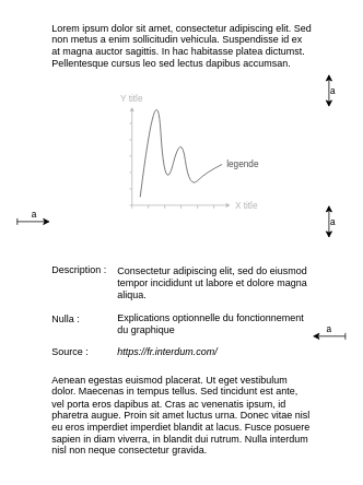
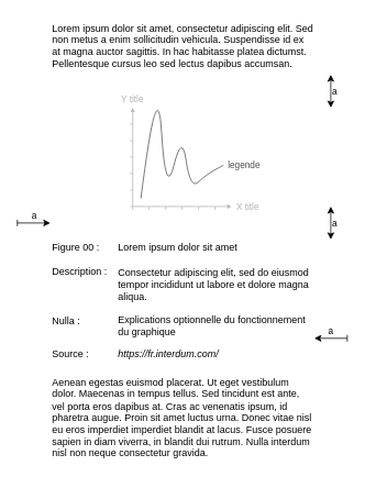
  <mxCell id="0" />
  <mxCell id="1" parent="0" />
+ <mxCell id="2" value="&lt;span style=&quot;font-weight: normal;&quot;&gt;Figure 00 : &lt;span style=&quot;white-space: pre;&quot;&gt;&#09;&lt;/span&gt;Lorem ipsum dolor sit amet&lt;/span&gt;" style="text;html=1;strokeColor=none;fillColor=none;align=left;verticalAlign=middle;whiteSpace=wrap;rounded=0;fontSize=12;spacingBottom=0;fontStyle=1" parent="1" vertex="1"><mxGeometry x="61" y="290" width="320" height="20" as="geometry" /></mxCell>
  <mxCell id="3" value="a" style="endArrow=classic;startArrow=classic;html=1;rounded=0;align=left;verticalAlign=middle;" edge="1" parent="1"><mxGeometry width="50" height="50" relative="1" as="geometry"><mxPoint x="401" y="290" as="sourcePoint" /><mxPoint x="401" y="250" as="targetPoint" /><mxPoint as="offset" /></mxGeometry></mxCell>
  <mxCell id="4" value="a" style="endArrow=classic;startArrow=classic;html=1;rounded=0;align=left;verticalAlign=middle;" edge="1" parent="1"><mxGeometry width="50" height="50" relative="1" as="geometry"><mxPoint x="401" y="130" as="sourcePoint" /><mxPoint x="401" y="90" as="targetPoint" /><mxPoint as="offset" /></mxGeometry></mxCell>
  <mxCell id="5" value="a" style="endArrow=classic;html=1;rounded=0;startArrow=baseDash;startFill=0;verticalAlign=bottom;" edge="1" parent="1"><mxGeometry width="50" height="50" relative="1" as="geometry"><mxPoint x="20.58" y="270" as="sourcePoint" /><mxPoint x="60.58" y="270" as="targetPoint" /></mxGeometry></mxCell>
  <mxCell id="6" value="a" style="endArrow=classic;html=1;rounded=0;startArrow=baseDash;startFill=0;verticalAlign=bottom;" edge="1" parent="1"><mxGeometry width="50" height="50" relative="1" as="geometry"><mxPoint x="421" y="410" as="sourcePoint" /><mxPoint x="381" y="410" as="targetPoint" /></mxGeometry></mxCell>
  <mxCell id="7" value="&lt;div style=&quot;&quot;&gt;&lt;span style=&quot;background-color: transparent; color: light-dark(rgb(0, 0, 0), rgb(255, 255, 255));&quot;&gt;Description :&amp;nbsp;&lt;/span&gt;&lt;/div&gt;" style="text;html=1;strokeColor=none;fillColor=none;align=left;verticalAlign=middle;whiteSpace=wrap;rounded=0;fontSize=12;spacingBottom=0;fontStyle=0" vertex="1" parent="1"><mxGeometry x="60.58" y="320" width="80" height="20" as="geometry" /></mxCell>
  <mxCell id="8" value="Source : &lt;span style=&quot;white-space: pre;&quot;&gt;&#09;&lt;/span&gt;&lt;span style=&quot;white-space: pre;&quot;&gt;&#09;&lt;/span&gt;&lt;span style=&quot;&quot;&gt;&lt;i&gt;https://fr.interdum.com/&lt;/i&gt;&lt;/span&gt;" style="text;html=1;strokeColor=none;fillColor=none;align=left;verticalAlign=middle;whiteSpace=wrap;rounded=0;fontSize=12;spacingBottom=0;fontStyle=0" vertex="1" parent="1"><mxGeometry x="61" y="420" width="320" height="20" as="geometry" /></mxCell>
  <mxCell id="9" value="Nulla :&amp;nbsp;" style="text;html=1;strokeColor=none;fillColor=none;align=left;verticalAlign=middle;whiteSpace=wrap;rounded=0;fontSize=12;spacingBottom=0;fontStyle=0" vertex="1" parent="1"><mxGeometry x="61" y="380" width="80" height="20" as="geometry" /></mxCell>
  <mxCell id="10" value="&lt;span style=&quot;&quot;&gt;Consectetur adipiscing elit, sed do eiusmod tempor incididunt ut labore et dolore magna aliqua.&lt;/span&gt;" style="text;html=1;align=left;verticalAlign=middle;whiteSpace=wrap;rounded=0;" vertex="1" parent="1"><mxGeometry x="141" y="320" width="240" height="50" as="geometry" /></mxCell>
  <mxCell id="11" value="&lt;span style=&quot;&quot;&gt;Explications optionnelle du fonctionnement du graphique&lt;/span&gt;" style="text;html=1;align=left;verticalAlign=middle;whiteSpace=wrap;rounded=0;" vertex="1" parent="1"><mxGeometry x="141" y="380" width="240" height="30" as="geometry" /></mxCell>
  <mxCell id="12" value="Lorem ipsum dolor sit amet, consectetur adipiscing elit. Sed non metus a enim sollicitudin vehicula. Suspendisse id ex at magna auctor sagittis. In hac habitasse platea dictumst. Pellentesque cursus leo sed lectus dapibus accumsan.&amp;nbsp;" style="text;html=1;align=left;verticalAlign=top;whiteSpace=wrap;rounded=0;" vertex="1" parent="1"><mxGeometry x="61" y="20" width="320" height="70" as="geometry" /></mxCell>
  <mxCell id="13" value="Aenean egestas euismod placerat. Ut eget vestibulum dolor. Maecenas in tempus tellus. Sed tincidunt est ante, vel porta eros dapibus at. Cras ac venenatis ipsum, id pharetra augue. Proin sit amet luctus urna. Donec vitae nisl eu eros imperdiet imperdiet blandit at lacus. Fusce posuere sapien in diam viverra, in blandit dui rutrum. Nulla interdum nisl non neque consectetur gravida.&amp;nbsp;" style="text;html=1;align=left;verticalAlign=top;whiteSpace=wrap;rounded=0;" vertex="1" parent="1"><mxGeometry x="60.58" y="450" width="320.42" height="120" as="geometry" /></mxCell>
  <mxCell id="14" value="" style="endArrow=none;html=1;curved=1;strokeColor=#4D4D4D;" parent="1" edge="1"><mxGeometry width="50" height="50" relative="1" as="geometry"><mxPoint x="170.58" y="240" as="sourcePoint" /><mxPoint x="270.58" y="200" as="targetPoint" /><Array as="points"><mxPoint x="190.58" y="80" /><mxPoint x="200.58" y="240" /><mxPoint x="220.58" y="160" /><mxPoint x="230.58" y="230" /><mxPoint x="250.58" y="210" /></Array></mxGeometry></mxCell>
  <mxCell id="15" value="" style="endArrow=classic;html=1;rounded=0;strokeColor=#B3B3B3;endSize=3;" parent="1" edge="1"><mxGeometry width="50" height="50" relative="1" as="geometry"><mxPoint x="160.58" y="250" as="sourcePoint" /><mxPoint x="160.58" y="130" as="targetPoint" /></mxGeometry></mxCell>
  <mxCell id="16" value="" style="endArrow=classic;html=1;rounded=0;strokeColor=#B3B3B3;endSize=3;" parent="1" edge="1"><mxGeometry width="50" height="50" relative="1" as="geometry"><mxPoint x="160.58" y="250" as="sourcePoint" /><mxPoint x="280.58" y="250" as="targetPoint" /></mxGeometry></mxCell>
  <mxCell id="17" value="" style="group;strokeColor=none;" parent="1" vertex="1" connectable="0"><mxGeometry x="157.58" y="150" width="3" height="100" as="geometry" /></mxCell>
  <mxCell id="18" value="" style="endArrow=none;html=1;rounded=0;strokeColor=#B3B3B3;fontSize=11;fontColor=#CCCCCC;" parent="17" edge="1"><mxGeometry width="50" height="50" relative="1" as="geometry"><mxPoint as="sourcePoint" /><mxPoint x="3" as="targetPoint" /></mxGeometry></mxCell>
  <mxCell id="19" value="" style="endArrow=none;html=1;rounded=0;strokeColor=#B3B3B3;fontSize=11;fontColor=#CCCCCC;" parent="17" edge="1"><mxGeometry width="50" height="50" relative="1" as="geometry"><mxPoint y="20" as="sourcePoint" /><mxPoint x="3" y="20" as="targetPoint" /></mxGeometry></mxCell>
  <mxCell id="20" value="" style="endArrow=none;html=1;rounded=0;strokeColor=#B3B3B3;fontSize=11;fontColor=#CCCCCC;" parent="17" edge="1"><mxGeometry width="50" height="50" relative="1" as="geometry"><mxPoint y="40" as="sourcePoint" /><mxPoint x="3" y="40" as="targetPoint" /></mxGeometry></mxCell>
  <mxCell id="21" value="" style="endArrow=none;html=1;rounded=0;strokeColor=#B3B3B3;fontSize=11;fontColor=#CCCCCC;" parent="17" edge="1"><mxGeometry width="50" height="50" relative="1" as="geometry"><mxPoint y="59.95" as="sourcePoint" /><mxPoint x="3" y="59.95" as="targetPoint" /></mxGeometry></mxCell>
  <mxCell id="22" value="" style="endArrow=none;html=1;rounded=0;strokeColor=#B3B3B3;fontSize=11;fontColor=#CCCCCC;" parent="17" edge="1"><mxGeometry width="50" height="50" relative="1" as="geometry"><mxPoint y="80" as="sourcePoint" /><mxPoint x="3" y="80" as="targetPoint" /></mxGeometry></mxCell>
  <mxCell id="23" value="" style="endArrow=none;html=1;rounded=0;strokeColor=#B3B3B3;fontSize=11;fontColor=#CCCCCC;" parent="17" edge="1"><mxGeometry width="50" height="50" relative="1" as="geometry"><mxPoint y="100" as="sourcePoint" /><mxPoint x="3" y="100" as="targetPoint" /></mxGeometry></mxCell>
  <mxCell id="24" value="" style="group;strokeColor=none;" parent="1" vertex="1" connectable="0"><mxGeometry x="160.58" y="250" width="99.91" height="4.0" as="geometry" /></mxCell>
  <mxCell id="25" value="" style="endArrow=none;html=1;rounded=0;strokeColor=#B3B3B3;fontSize=11;fontColor=#CCCCCC;" parent="24" edge="1"><mxGeometry width="50" height="50" relative="1" as="geometry"><mxPoint y="4.0" as="sourcePoint" /><mxPoint y="5.684e-14" as="targetPoint" /></mxGeometry></mxCell>
  <mxCell id="26" value="" style="endArrow=none;html=1;rounded=0;strokeColor=#B3B3B3;fontSize=11;fontColor=#CCCCCC;" parent="24" edge="1"><mxGeometry width="50" height="50" relative="1" as="geometry"><mxPoint x="20" y="4.0" as="sourcePoint" /><mxPoint x="20" y="5.684e-14" as="targetPoint" /></mxGeometry></mxCell>
  <mxCell id="27" value="" style="endArrow=none;html=1;rounded=0;strokeColor=#B3B3B3;fontSize=11;fontColor=#CCCCCC;" parent="24" edge="1"><mxGeometry width="50" height="50" relative="1" as="geometry"><mxPoint x="40" y="4.0" as="sourcePoint" /><mxPoint x="40" as="targetPoint" /></mxGeometry></mxCell>
  <mxCell id="28" value="" style="endArrow=none;html=1;rounded=0;strokeColor=#B3B3B3;fontSize=11;fontColor=#CCCCCC;" parent="24" edge="1"><mxGeometry width="50" height="50" relative="1" as="geometry"><mxPoint x="59.91" y="4.0" as="sourcePoint" /><mxPoint x="59.91" as="targetPoint" /></mxGeometry></mxCell>
  <mxCell id="29" value="" style="endArrow=none;html=1;rounded=0;strokeColor=#B3B3B3;fontSize=11;fontColor=#CCCCCC;" parent="24" edge="1"><mxGeometry width="50" height="50" relative="1" as="geometry"><mxPoint x="80" y="4.0" as="sourcePoint" /><mxPoint x="80" as="targetPoint" /></mxGeometry></mxCell>
  <mxCell id="30" value="" style="endArrow=none;html=1;rounded=0;strokeColor=#B3B3B3;fontSize=11;fontColor=#CCCCCC;" parent="24" edge="1"><mxGeometry width="50" height="50" relative="1" as="geometry"><mxPoint x="99.91" y="4.0" as="sourcePoint" /><mxPoint x="99.91" as="targetPoint" /></mxGeometry></mxCell>
  <mxCell id="31" value="Y title" style="rounded=0;whiteSpace=wrap;html=1;strokeColor=none;fontSize=11;fontColor=#B3B3B3;fillColor=none;" vertex="1" parent="1"><mxGeometry x="140.58" y="110" width="39" height="20" as="geometry" /></mxCell>
  <mxCell id="32" value="X title" style="rounded=0;whiteSpace=wrap;html=1;strokeColor=none;fontSize=11;fontColor=#B3B3B3;fillColor=none;" vertex="1" parent="1"><mxGeometry x="281" y="240" width="39" height="20" as="geometry" /></mxCell>
  <mxCell id="33" value="&lt;font style=&quot;font-size: 11px;&quot;&gt;legende&lt;/font&gt;" style="rounded=0;whiteSpace=wrap;html=1;strokeColor=none;fontSize=11;fontColor=#4D4D4D;fillColor=none;" vertex="1" parent="1"><mxGeometry x="271" y="190" width="50" height="20" as="geometry" /></mxCell>
